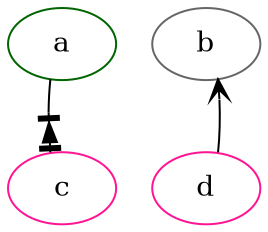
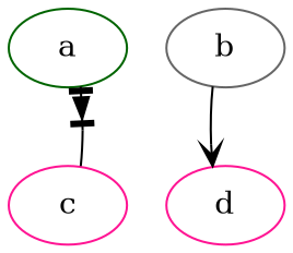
  digraph {
    node [color=deeppink]
    a [color=darkgreen]
    c
    b [color=gray40]
    d
-   a -> c [arrowhead=teeinvtee]
-   d -> b [arrowhead=vee]
+   c -> a [arrowhead=teeinvtee]
+   b -> d [arrowhead=vee]
  }
